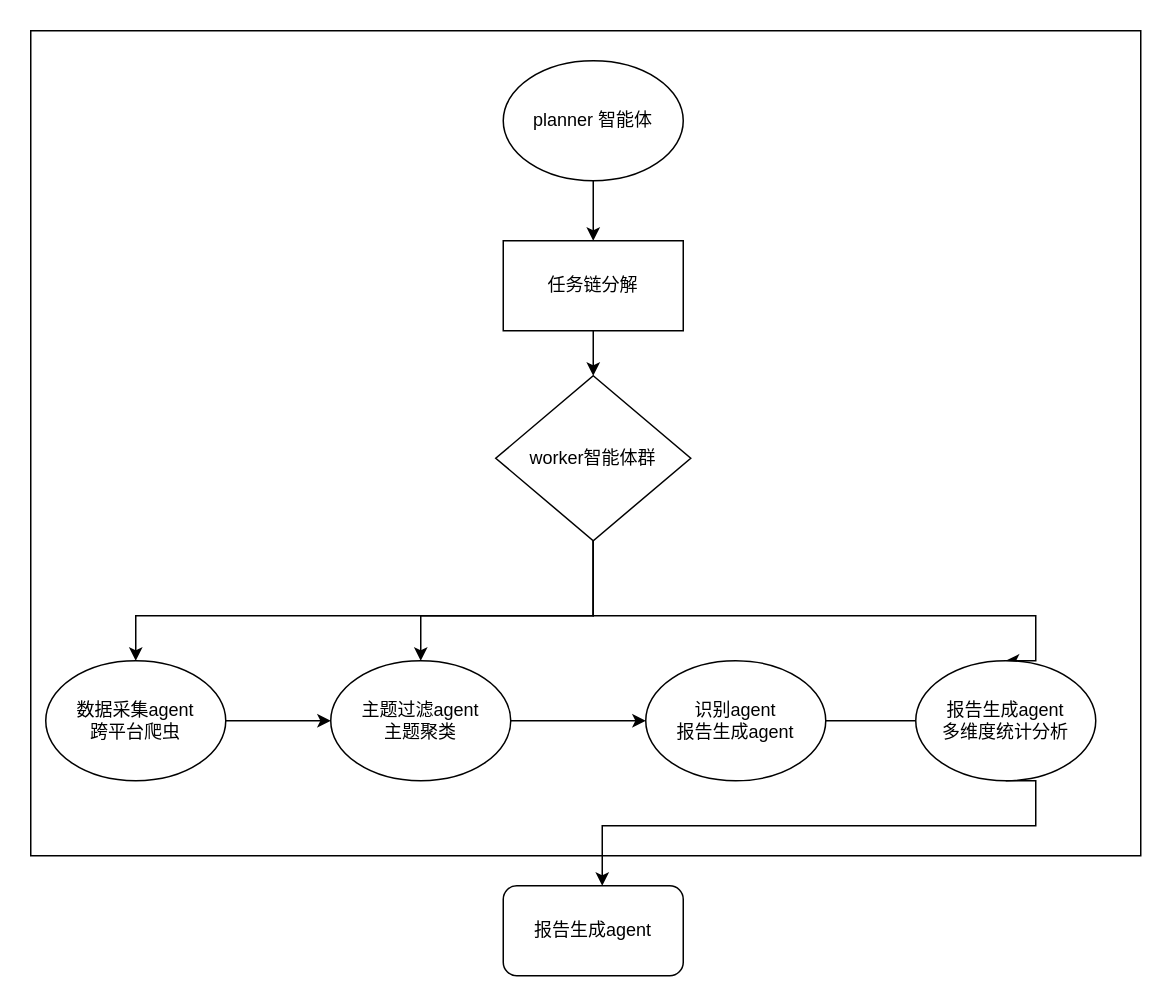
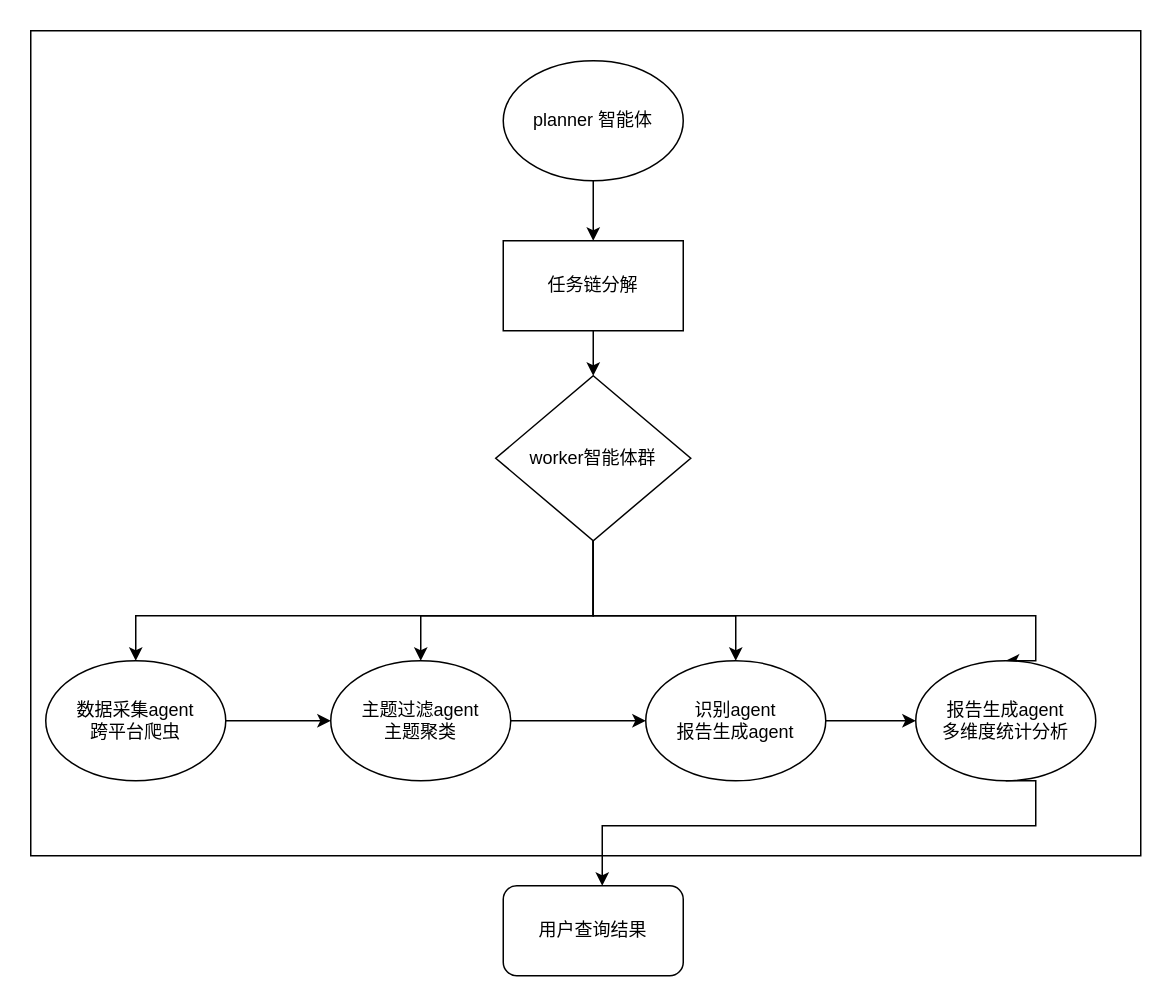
  <mxCell id="0" />
  <mxCell id="1" parent="0" />
  <mxCell id="2" value="" style="rounded=0;whiteSpace=wrap;html=1;" vertex="1" parent="1"><mxGeometry x="20" y="20" width="740" height="550" as="geometry" /></mxCell>
  <mxCell id="3" value="" style="edgeStyle=orthogonalEdgeStyle;rounded=0;orthogonalLoop=1;jettySize=auto;html=1;" parent="1" source="4" target="6" edge="1"><mxGeometry relative="1" as="geometry" /></mxCell>
  <mxCell id="4" value="planner 智能体" style="ellipse;whiteSpace=wrap;html=1;" parent="1" vertex="1"><mxGeometry x="335" y="40" width="120" height="80" as="geometry" /></mxCell>
  <mxCell id="5" value="" style="edgeStyle=orthogonalEdgeStyle;rounded=0;orthogonalLoop=1;jettySize=auto;html=1;" parent="1" source="6" target="11" edge="1"><mxGeometry relative="1" as="geometry" /></mxCell>
  <mxCell id="6" value="任务链分解" style="rounded=0;whiteSpace=wrap;html=1;" parent="1" vertex="1"><mxGeometry x="335" y="160" width="120" height="60" as="geometry" /></mxCell>
  <mxCell id="7" style="edgeStyle=orthogonalEdgeStyle;rounded=0;orthogonalLoop=1;jettySize=auto;html=1;entryX=0.5;entryY=0;entryDx=0;entryDy=0;exitX=0.5;exitY=1;exitDx=0;exitDy=0;" parent="1" source="11" target="13" edge="1"><mxGeometry relative="1" as="geometry"><Array as="points"><mxPoint x="395" y="410" /><mxPoint x="90" y="410" /></Array></mxGeometry></mxCell>
  <mxCell id="8" style="edgeStyle=orthogonalEdgeStyle;rounded=0;orthogonalLoop=1;jettySize=auto;html=1;" parent="1" source="11" target="15" edge="1"><mxGeometry relative="1" as="geometry"><Array as="points"><mxPoint x="395" y="410" /><mxPoint x="280" y="410" /></Array></mxGeometry></mxCell>
+ <mxCell id="9" style="edgeStyle=orthogonalEdgeStyle;rounded=0;orthogonalLoop=1;jettySize=auto;html=1;entryX=0.5;entryY=0;entryDx=0;entryDy=0;exitX=0.5;exitY=1;exitDx=0;exitDy=0;" parent="1" source="11" target="17" edge="1"><mxGeometry relative="1" as="geometry"><Array as="points"><mxPoint x="395" y="410" /><mxPoint x="490" y="410" /><mxPoint x="490" y="440" /></Array></mxGeometry></mxCell>
  <mxCell id="10" style="edgeStyle=orthogonalEdgeStyle;rounded=0;orthogonalLoop=1;jettySize=auto;html=1;entryX=0.5;entryY=0;entryDx=0;entryDy=0;exitX=0.5;exitY=1;exitDx=0;exitDy=0;" parent="1" source="11" target="19" edge="1"><mxGeometry relative="1" as="geometry"><Array as="points"><mxPoint x="395" y="410" /><mxPoint x="690" y="410" /></Array></mxGeometry></mxCell>
  <mxCell id="11" value="worker智能体群" style="rhombus;whiteSpace=wrap;html=1;" parent="1" vertex="1"><mxGeometry x="330" y="250" width="130" height="110" as="geometry" /></mxCell>
  <mxCell id="12" style="edgeStyle=orthogonalEdgeStyle;rounded=0;orthogonalLoop=1;jettySize=auto;html=1;entryX=0;entryY=0.5;entryDx=0;entryDy=0;" edge="1" parent="1" source="13" target="15"><mxGeometry relative="1" as="geometry" /></mxCell>
  <mxCell id="13" value="数据采集agent&lt;div&gt;跨平台爬虫&lt;/div&gt;" style="ellipse;whiteSpace=wrap;html=1;" parent="1" vertex="1"><mxGeometry x="30" width="120" height="80" as="geometry" y="440" /></mxCell>
  <mxCell id="14" style="edgeStyle=orthogonalEdgeStyle;rounded=0;orthogonalLoop=1;jettySize=auto;html=1;entryX=0;entryY=0.5;entryDx=0;entryDy=0;" edge="1" parent="1" source="15" target="17"><mxGeometry relative="1" as="geometry" /></mxCell>
  <mxCell id="15" value="主题过滤agent&lt;div&gt;主题聚类&lt;/div&gt;" style="ellipse;whiteSpace=wrap;html=1;" parent="1" vertex="1"><mxGeometry x="220" width="120" height="80" as="geometry" y="440" /></mxCell>
- <mxCell id="16" style="edgeStyle=orthogonalEdgeStyle;rounded=0;orthogonalLoop=1;jettySize=auto;html=1;entryX=0;entryY=0.5;entryDx=0;entryDy=0;endArrow=none;" edge="1" parent="1" source="17" target="19"><mxGeometry relative="1" as="geometry" /></mxCell>
+ <mxCell id="16" style="edgeStyle=orthogonalEdgeStyle;rounded=0;orthogonalLoop=1;jettySize=auto;html=1;entryX=0;entryY=0.5;entryDx=0;entryDy=0;" edge="1" parent="1" source="17" target="19"><mxGeometry relative="1" as="geometry" /></mxCell>
  <mxCell id="17" value="识别agent&lt;div&gt;报告生成agent&lt;/div&gt;" style="ellipse;whiteSpace=wrap;html=1;" parent="1" vertex="1"><mxGeometry x="430" width="120" height="80" as="geometry" y="440" /></mxCell>
  <mxCell id="18" value="" style="edgeStyle=orthogonalEdgeStyle;rounded=0;orthogonalLoop=1;jettySize=auto;html=1;exitX=0.5;exitY=1;exitDx=0;exitDy=0;" parent="1" source="19" edge="1" target="20"><mxGeometry relative="1" as="geometry"><mxPoint x="400" y="590" as="targetPoint" /><mxPoint x="630" y="560" as="sourcePoint" /><Array as="points"><mxPoint x="690" y="550" /><mxPoint x="401" y="550" /></Array></mxGeometry></mxCell>
  <mxCell id="19" value="报告生成agent&lt;div&gt;多维度统计分析&lt;/div&gt;" style="ellipse;whiteSpace=wrap;html=1;" parent="1" vertex="1"><mxGeometry x="610" y="440" width="120" height="80" as="geometry" /></mxCell>
- <mxCell id="20" value="报告生成agent" style="rounded=1;whiteSpace=wrap;html=1;" vertex="1" parent="1"><mxGeometry x="335" y="590" width="120" height="60" as="geometry" /></mxCell>
+ <mxCell id="20" value="用户查询结果" style="rounded=1;whiteSpace=wrap;html=1;" vertex="1" parent="1"><mxGeometry x="335" y="590" width="120" height="60" as="geometry" /></mxCell>
